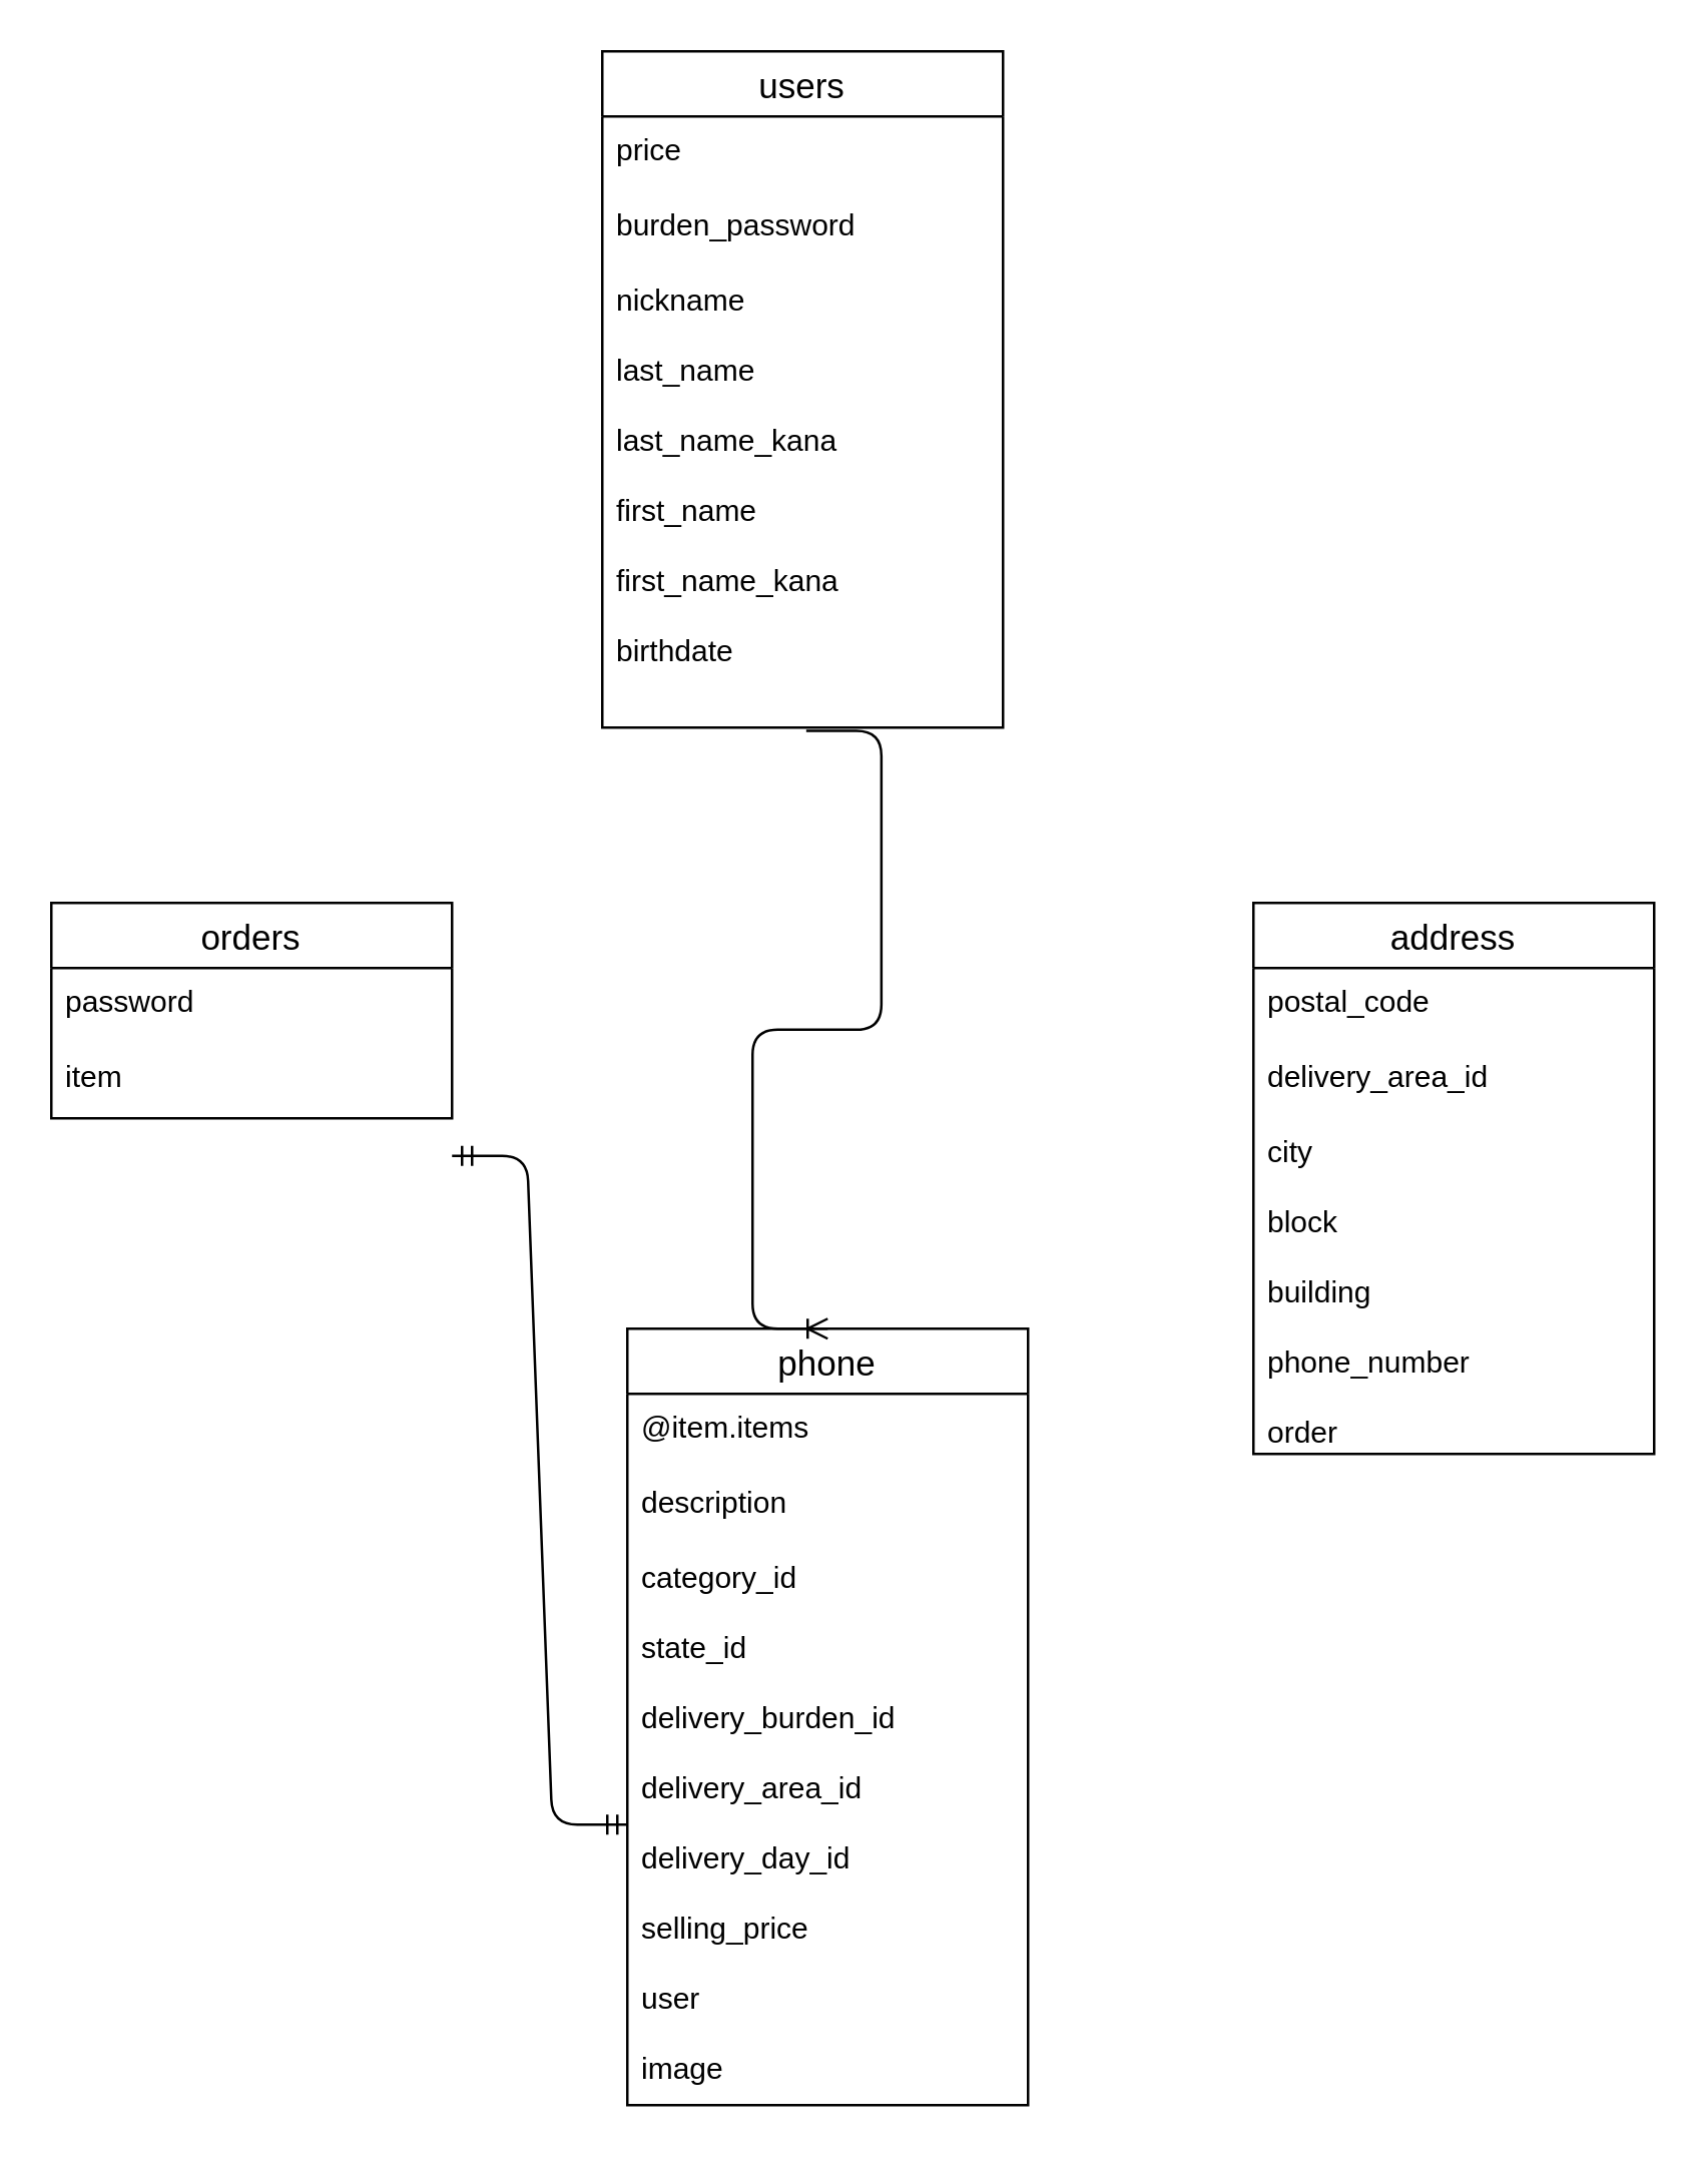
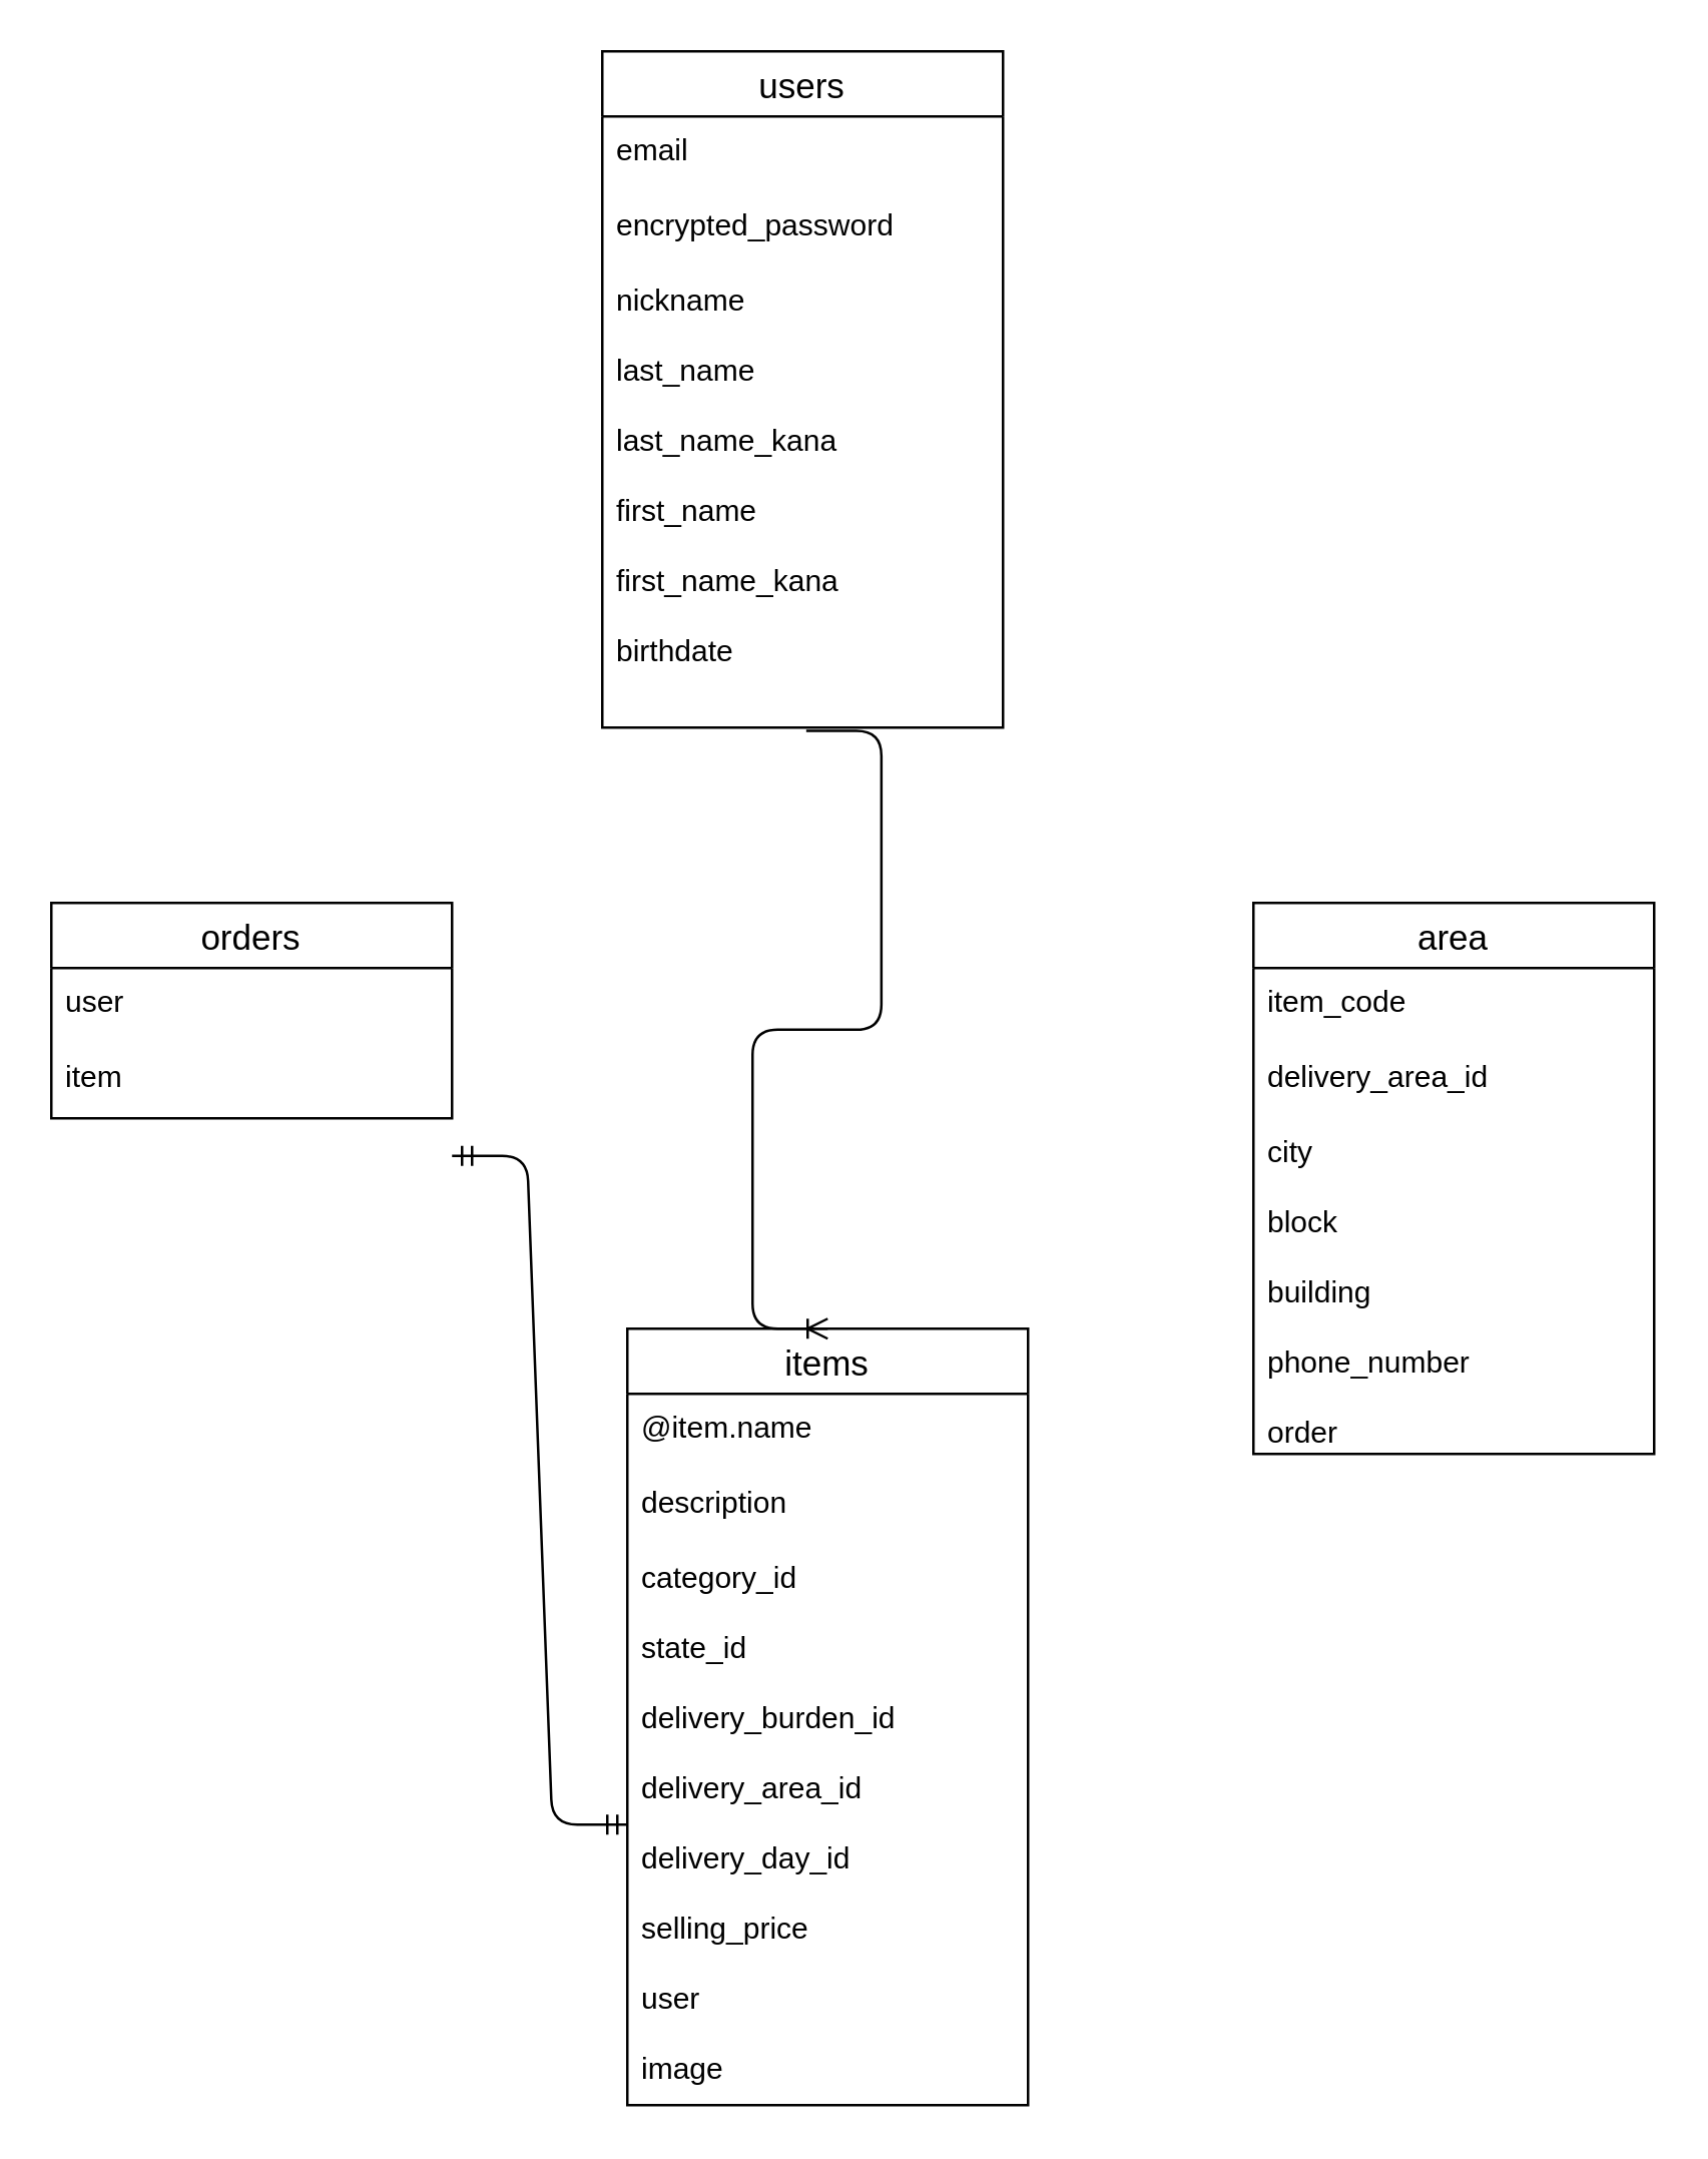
  <mxCell id="0" />
  <mxCell id="1" parent="0" />
  <mxCell id="2" value="users" style="swimlane;fontStyle=0;childLayout=stackLayout;horizontal=1;startSize=26;horizontalStack=0;resizeParent=1;resizeParentMax=0;resizeLast=0;collapsible=1;marginBottom=0;align=center;fontSize=14;" vertex="1" parent="1"><mxGeometry x="240" y="20" width="160" height="270" as="geometry" /></mxCell>
- <mxCell id="3" value="price" style="text;strokeColor=none;fillColor=none;spacingLeft=4;spacingRight=4;overflow=hidden;rotatable=0;points=[[0,0.5],[1,0.5]];portConstraint=eastwest;fontSize=12;" vertex="1" parent="2"><mxGeometry y="26" width="160" height="30" as="geometry" /></mxCell>
- <mxCell id="4" value="burden_password" style="text;strokeColor=none;fillColor=none;spacingLeft=4;spacingRight=4;overflow=hidden;rotatable=0;points=[[0,0.5],[1,0.5]];portConstraint=eastwest;fontSize=12;" vertex="1" parent="2"><mxGeometry y="56" width="160" height="30" as="geometry" /></mxCell>
+ <mxCell id="3" value="email" style="text;strokeColor=none;fillColor=none;spacingLeft=4;spacingRight=4;overflow=hidden;rotatable=0;points=[[0,0.5],[1,0.5]];portConstraint=eastwest;fontSize=12;" vertex="1" parent="2"><mxGeometry y="26" width="160" height="30" as="geometry" /></mxCell>
+ <mxCell id="4" value="encrypted_password" style="text;strokeColor=none;fillColor=none;spacingLeft=4;spacingRight=4;overflow=hidden;rotatable=0;points=[[0,0.5],[1,0.5]];portConstraint=eastwest;fontSize=12;" vertex="1" parent="2"><mxGeometry y="56" width="160" height="30" as="geometry" /></mxCell>
  <mxCell id="5" value="nickname&#10;&#10;last_name&#10;&#10;last_name_kana &#10;&#10;first_name&#10;&#10;first_name_kana&#10;&#10;birthdate" style="text;strokeColor=none;fillColor=none;spacingLeft=4;spacingRight=4;overflow=hidden;rotatable=0;points=[[0,0.5],[1,0.5]];portConstraint=eastwest;fontSize=12;" vertex="1" parent="2"><mxGeometry y="86" width="160" height="184" as="geometry" /></mxCell>
- <mxCell id="6" value="phone" style="swimlane;fontStyle=0;childLayout=stackLayout;horizontal=1;startSize=26;horizontalStack=0;resizeParent=1;resizeParentMax=0;resizeLast=0;collapsible=1;marginBottom=0;align=center;fontSize=14;" vertex="1" parent="1"><mxGeometry x="250" y="530" width="160" height="310" as="geometry" /></mxCell>
- <mxCell id="7" value="@item.items" style="text;strokeColor=none;fillColor=none;spacingLeft=4;spacingRight=4;overflow=hidden;rotatable=0;points=[[0,0.5],[1,0.5]];portConstraint=eastwest;fontSize=12;" vertex="1" parent="6"><mxGeometry y="26" width="160" height="30" as="geometry" /></mxCell>
+ <mxCell id="6" value="items" style="swimlane;fontStyle=0;childLayout=stackLayout;horizontal=1;startSize=26;horizontalStack=0;resizeParent=1;resizeParentMax=0;resizeLast=0;collapsible=1;marginBottom=0;align=center;fontSize=14;" vertex="1" parent="1"><mxGeometry x="250" y="530" width="160" height="310" as="geometry" /></mxCell>
+ <mxCell id="7" value="@item.name" style="text;strokeColor=none;fillColor=none;spacingLeft=4;spacingRight=4;overflow=hidden;rotatable=0;points=[[0,0.5],[1,0.5]];portConstraint=eastwest;fontSize=12;" vertex="1" parent="6"><mxGeometry y="26" width="160" height="30" as="geometry" /></mxCell>
  <mxCell id="8" value="description" style="text;strokeColor=none;fillColor=none;spacingLeft=4;spacingRight=4;overflow=hidden;rotatable=0;points=[[0,0.5],[1,0.5]];portConstraint=eastwest;fontSize=12;" vertex="1" parent="6"><mxGeometry y="56" width="160" height="30" as="geometry" /></mxCell>
  <mxCell id="9" value="category_id&#10;&#10;state_id&#10;&#10;delivery_burden_id&#10;&#10;delivery_area_id&#10;&#10;delivery_day_id&#10;&#10;selling_price&#10;&#10;user&#10;&#10;image" style="text;strokeColor=none;fillColor=none;spacingLeft=4;spacingRight=4;overflow=hidden;rotatable=0;points=[[0,0.5],[1,0.5]];portConstraint=eastwest;fontSize=12;" vertex="1" parent="6"><mxGeometry y="86" width="160" height="224" as="geometry" /></mxCell>
  <mxCell id="10" value="orders" style="swimlane;fontStyle=0;childLayout=stackLayout;horizontal=1;startSize=26;horizontalStack=0;resizeParent=1;resizeParentMax=0;resizeLast=0;collapsible=1;marginBottom=0;align=center;fontSize=14;" vertex="1" parent="1"><mxGeometry x="20" y="360" width="160" height="86" as="geometry" /></mxCell>
- <mxCell id="11" value="password" style="text;strokeColor=none;fillColor=none;spacingLeft=4;spacingRight=4;overflow=hidden;rotatable=0;points=[[0,0.5],[1,0.5]];portConstraint=eastwest;fontSize=12;" vertex="1" parent="10"><mxGeometry y="26" width="160" height="30" as="geometry" /></mxCell>
+ <mxCell id="11" value="user" style="text;strokeColor=none;fillColor=none;spacingLeft=4;spacingRight=4;overflow=hidden;rotatable=0;points=[[0,0.5],[1,0.5]];portConstraint=eastwest;fontSize=12;" vertex="1" parent="10"><mxGeometry y="26" width="160" height="30" as="geometry" /></mxCell>
  <mxCell id="12" value="item" style="text;strokeColor=none;fillColor=none;spacingLeft=4;spacingRight=4;overflow=hidden;rotatable=0;points=[[0,0.5],[1,0.5]];portConstraint=eastwest;fontSize=12;" vertex="1" parent="10"><mxGeometry y="56" width="160" height="30" as="geometry" /></mxCell>
- <mxCell id="13" value="address" style="swimlane;fontStyle=0;childLayout=stackLayout;horizontal=1;startSize=26;horizontalStack=0;resizeParent=1;resizeParentMax=0;resizeLast=0;collapsible=1;marginBottom=0;align=center;fontSize=14;" vertex="1" parent="1"><mxGeometry x="500" y="360" width="160" height="220" as="geometry" /></mxCell>
- <mxCell id="14" value="postal_code" style="text;strokeColor=none;fillColor=none;spacingLeft=4;spacingRight=4;overflow=hidden;rotatable=0;points=[[0,0.5],[1,0.5]];portConstraint=eastwest;fontSize=12;" vertex="1" parent="13"><mxGeometry y="26" width="160" height="30" as="geometry" /></mxCell>
+ <mxCell id="13" value="area" style="swimlane;fontStyle=0;childLayout=stackLayout;horizontal=1;startSize=26;horizontalStack=0;resizeParent=1;resizeParentMax=0;resizeLast=0;collapsible=1;marginBottom=0;align=center;fontSize=14;" vertex="1" parent="1"><mxGeometry x="500" y="360" width="160" height="220" as="geometry" /></mxCell>
+ <mxCell id="14" value="item_code" style="text;strokeColor=none;fillColor=none;spacingLeft=4;spacingRight=4;overflow=hidden;rotatable=0;points=[[0,0.5],[1,0.5]];portConstraint=eastwest;fontSize=12;" vertex="1" parent="13"><mxGeometry y="26" width="160" height="30" as="geometry" /></mxCell>
  <mxCell id="15" value="delivery_area_id" style="text;strokeColor=none;fillColor=none;spacingLeft=4;spacingRight=4;overflow=hidden;rotatable=0;points=[[0,0.5],[1,0.5]];portConstraint=eastwest;fontSize=12;" vertex="1" parent="13"><mxGeometry y="56" width="160" height="30" as="geometry" /></mxCell>
  <mxCell id="16" value="city&#10;&#10;block&#10;&#10;building&#10;&#10;phone_number&#10;&#10;order" style="text;strokeColor=none;fillColor=none;spacingLeft=4;spacingRight=4;overflow=hidden;rotatable=0;points=[[0,0.5],[1,0.5]];portConstraint=eastwest;fontSize=12;" vertex="1" parent="13"><mxGeometry y="86" width="160" height="134" as="geometry" /></mxCell>
  <mxCell id="17" value="" style="edgeStyle=entityRelationEdgeStyle;fontSize=12;html=1;endArrow=ERoneToMany;exitX=0.509;exitY=1.007;exitDx=0;exitDy=0;exitPerimeter=0;entryX=0.5;entryY=0;entryDx=0;entryDy=0;" edge="1" parent="1" source="5" target="6"><mxGeometry width="100" height="100" relative="1" as="geometry"><mxPoint x="420" y="290" as="sourcePoint" /><mxPoint x="450" y="580" as="targetPoint" /></mxGeometry></mxCell>
  <mxCell id="18" value="" style="edgeStyle=entityRelationEdgeStyle;fontSize=12;html=1;endArrow=ERmandOne;startArrow=ERmandOne;entryX=0;entryY=0.5;entryDx=0;entryDy=0;exitX=1;exitY=0.5;exitDx=0;exitDy=0;" edge="1" parent="1" target="9"><mxGeometry width="100" height="100" relative="1" as="geometry"><mxPoint x="180" y="461" as="sourcePoint" /><mxPoint x="140" y="750" as="targetPoint" /></mxGeometry></mxCell>
